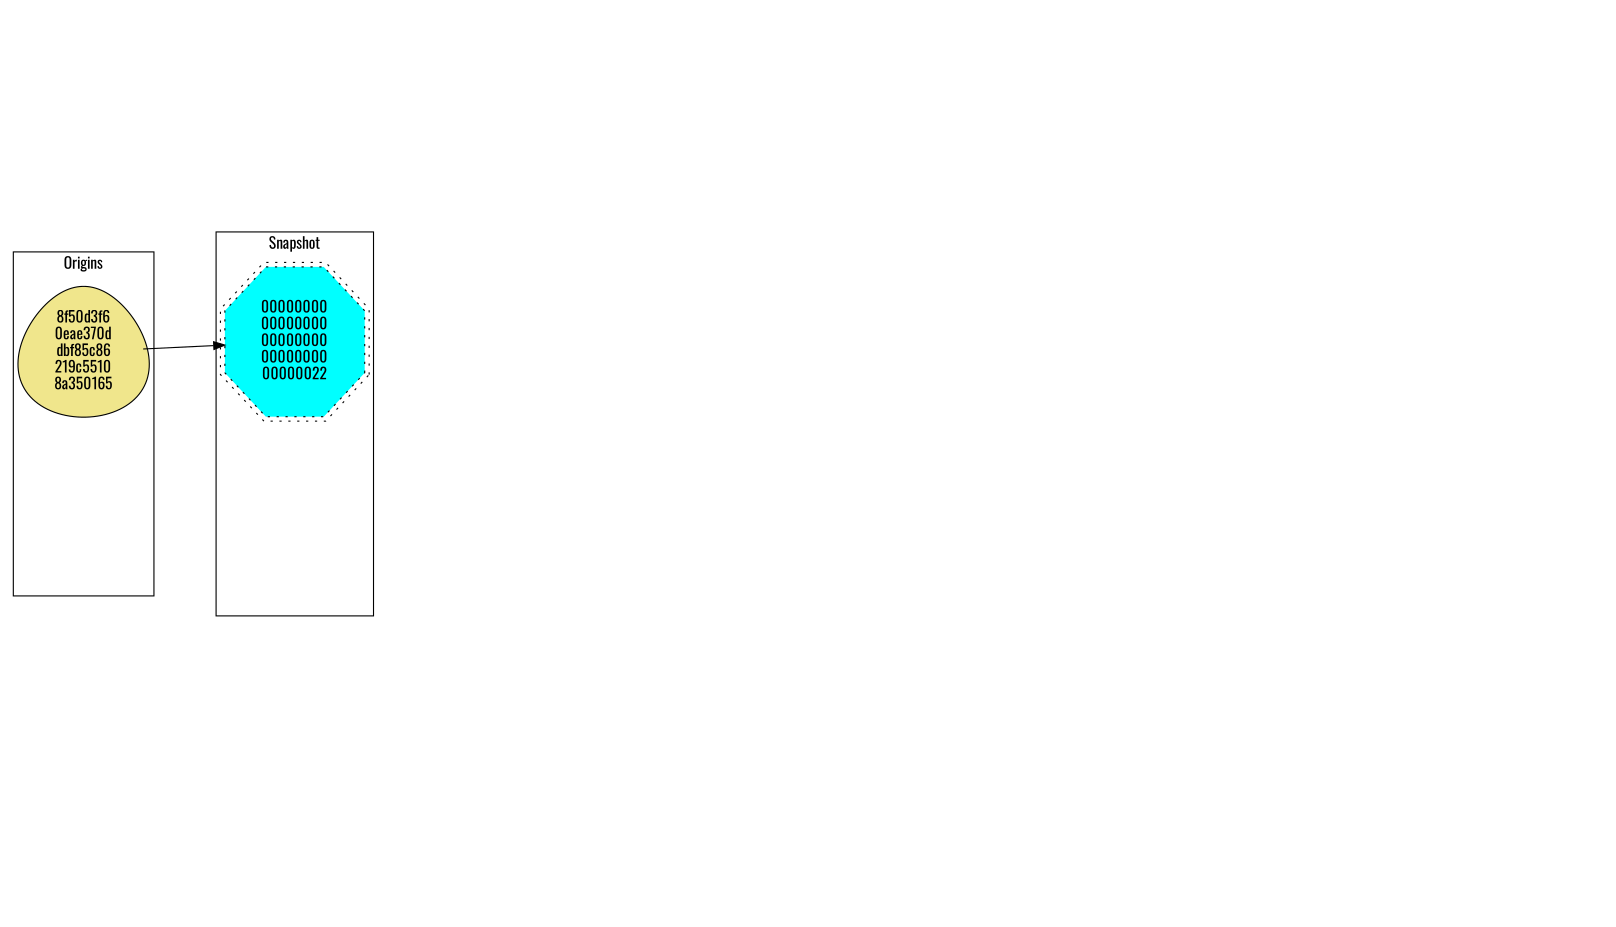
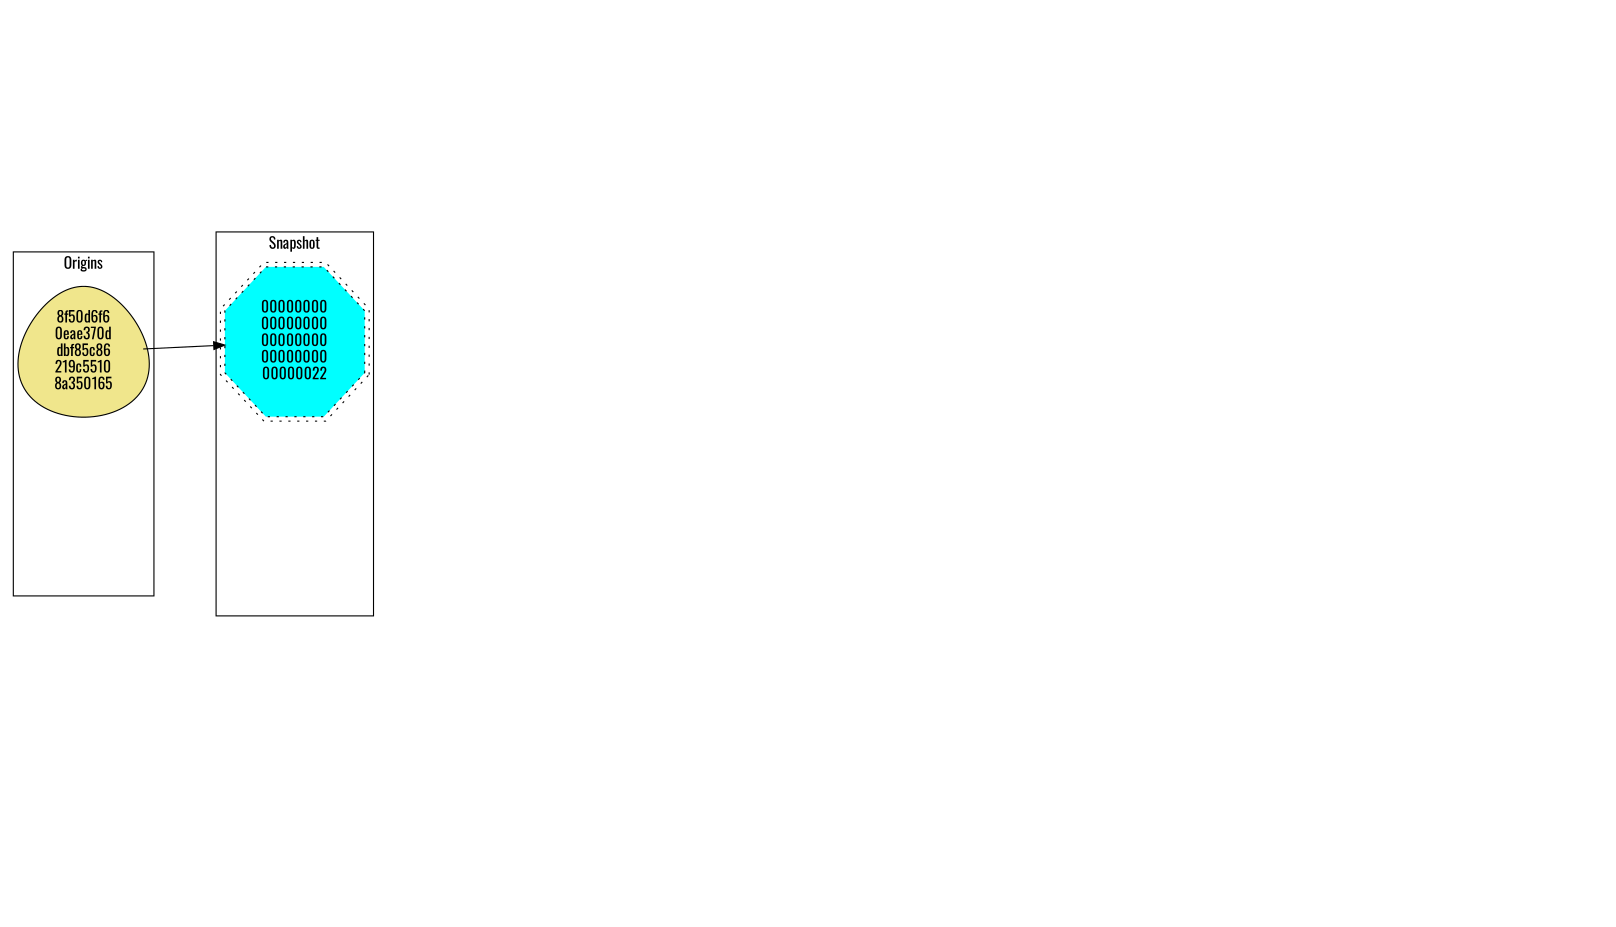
  digraph {
    nodesep=0.5
    rankdir=LR
    ranksep=1
    fontname=Oswald
    node [fillcolor=pink style=invis fontname=Oswald]
    edge [style=invis fontname=Oswald]
    n1 [label="00000000\n00000000\n00000000\n00000000\n00000001"]
    n2 [label="00000000\n00000000\n00000000\n00000000\n00000007"]
    n3 [label="00000000\n00000000\n00000000\n00000000\n00000014"]
    n4 [label="00000000\n00000000\n00000000\n00000000\n00000011"]
    n5 [label="00000000\n00000000\n00000000\n00000000\n00000005"]
    n6 [label="00000000\n00000000\n00000000\n00000000\n00000004"]
    n7 [label="00000000\n00000000\n00000000\n00000000\n00000015"]
    n8 [fillcolor=lightblue label="00000000\n00000000\n00000000\n00000000\n00000008" shape=folder]
    n9 [fillcolor=lightblue label="00000000\n00000000\n00000000\n00000000\n00000006" shape=folder]
    n10 [fillcolor=lightblue label="00000000\n00000000\n00000000\n00000000\n00000002" shape=folder]
    n11 [fillcolor=lightblue label="00000000\n00000000\n00000000\n00000000\n00000017" shape=folder]
    n12 [fillcolor=lightblue label="00000000\n00000000\n00000000\n00000000\n00000016" shape=folder]
    n13 [fillcolor=lightblue label="00000000\n00000000\n00000000\n00000000\n00000012" shape=folder]
    n14 [fillcolor=orchid label="00000000\n00000000\n00000000\n00000000\n00000003" shape=diamond]
    n15 [fillcolor=orchid label="00000000\n00000000\n00000000\n00000000\n00000009" shape=diamond]
    n16 [fillcolor=orchid label="00000000\n00000000\n00000000\n00000000\n00000013" shape=diamond]
    n17 [fillcolor=orchid label="00000000\n00000000\n00000000\n00000000\n00000018" shape=diamond]
    n18 [fillcolor=sandybrown label="00000000\n00000000\n00000000\n00000000\n00000010" shape=octagon]
    n19 [fillcolor=sandybrown label="00000000\n00000000\n00000000\n00000000\n00000021" shape=octagon]
    n20 [fillcolor=aqua label="00000000\n00000000\n00000000\n00000000\n00000022" shape=doubleoctagon style="filled,dotted"]
    n21 [fillcolor=aqua label="00000000\n00000000\n00000000\n00000000\n00000020" shape=doubleoctagon]
-   n22 [fillcolor=khaki label="8f50d3f6\n0eae370d\ndbf85c86\n219c5510\n8a350165" shape=egg style=filled]
+   n22 [fillcolor=khaki label="8f50d6f6\n0eae370d\ndbf85c86\n219c5510\n8a350165" shape=egg style=filled]
    n23 [fillcolor=khaki label="83404f99\n5118bd25\n774f4ac1\n4422a8f1\n75e7a054" shape=egg]
    subgraph sub_1 {
      n1
      n2
      n3
      n4
      n5
      n6
      n7
    }
    subgraph cluster_2 {
      label="File contents"
      style=invis
      n1
      n2
      n3
      n4
      n5
      n6
      n7
      n8
      n9
      n10
      n11
      n12
      n13
    }
    subgraph cluster_3 {
      label=Revisions
      style=invis
      n14
      n15
      n16
      n17
    }
    subgraph cluster_4 {
      label=Releases
      style=invis
      n18
      n19
    }
    subgraph cluster_5 {
      label=Snapshot
      n20
      n21
    }
    subgraph cluster_6 {
      label=Origins
      n22
      n23
    }
    n8 -> n1
    n8 -> n2
    n8 -> n9
    n9 -> n5
    n9 -> n6
    n10 -> n1
    n11 -> n3
    n11 -> n12
    n12 -> n7
    n13 -> n4
    n13 -> n8
    n14 -> n10
    n15 -> n8
    n15 -> n14 [constraint=false]
    n16 -> n13
    n16 -> n15 [constraint=false]
    n17 -> n11
    n17 -> n16 [constraint=false]
    n18 -> n15
    n19 -> n17
    n20 -> n15
    n20 -> n18
    n20 -> n19
    n21 -> n15
    n21 -> n18
    n22 -> n20 [style=""]
    n23 -> n21
  }
